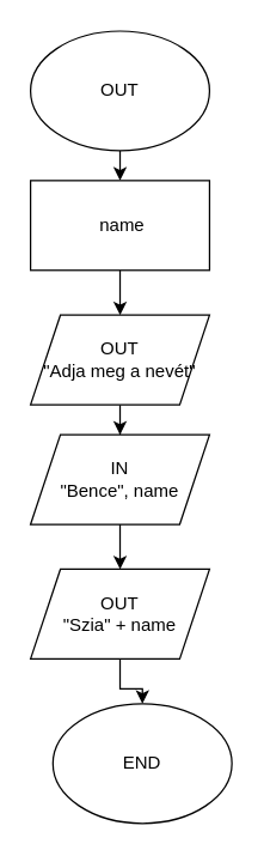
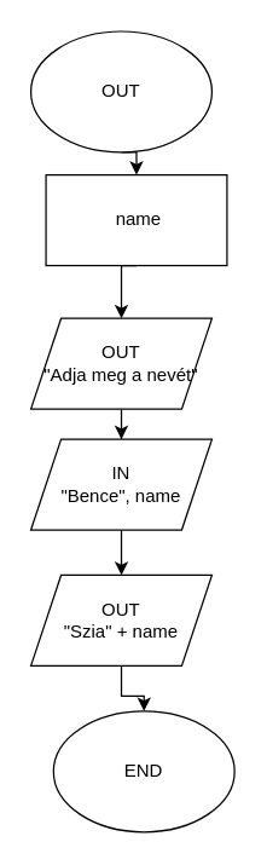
  <mxCell id="0" />
  <mxCell id="1" parent="0" />
  <mxCell id="2" style="edgeStyle=orthogonalEdgeStyle;rounded=0;orthogonalLoop=1;jettySize=auto;html=1;exitX=0.5;exitY=1;exitDx=0;exitDy=0;entryX=0.5;entryY=0;entryDx=0;entryDy=0;" parent="1" source="3" target="8" edge="1"><mxGeometry relative="1" as="geometry" /></mxCell>
  <mxCell id="3" value="&lt;div&gt;OUT&lt;/div&gt;" style="ellipse;whiteSpace=wrap;html=1;" parent="1" vertex="1"><mxGeometry x="20" y="20" width="120" height="80" as="geometry" /></mxCell>
  <mxCell id="4" style="edgeStyle=orthogonalEdgeStyle;rounded=0;orthogonalLoop=1;jettySize=auto;html=1;entryX=0.5;entryY=0;entryDx=0;entryDy=0;" parent="1" source="5" target="6" edge="1"><mxGeometry relative="1" as="geometry" /></mxCell>
  <mxCell id="5" value="OUT&lt;br&gt;&lt;div&gt;&quot;Szia&quot; + name&lt;/div&gt;" style="shape=parallelogram;perimeter=parallelogramPerimeter;whiteSpace=wrap;html=1;fixedSize=1;" parent="1" vertex="1"><mxGeometry x="20" y="380" width="120" height="60" as="geometry" /></mxCell>
  <mxCell id="6" value="END" style="ellipse;whiteSpace=wrap;html=1;" parent="1" vertex="1"><mxGeometry x="35" y="470" width="120" height="80" as="geometry" /></mxCell>
  <mxCell id="7" style="edgeStyle=orthogonalEdgeStyle;rounded=0;orthogonalLoop=1;jettySize=auto;html=1;exitX=0.5;exitY=1;exitDx=0;exitDy=0;entryX=0.5;entryY=0;entryDx=0;entryDy=0;" parent="1" source="8" target="10" edge="1"><mxGeometry relative="1" as="geometry" /></mxCell>
- <mxCell id="8" value="&amp;nbsp;name" style="rounded=0;whiteSpace=wrap;html=1;" parent="1" vertex="1"><mxGeometry x="20" y="120" width="120" height="60" as="geometry" /></mxCell>
+ <mxCell id="8" value="&amp;nbsp;name" style="rounded=0;whiteSpace=wrap;html=1;" parent="1" vertex="1"><mxGeometry x="30" y="115" width="120" height="60" as="geometry" /></mxCell>
  <mxCell id="9" style="edgeStyle=orthogonalEdgeStyle;rounded=0;orthogonalLoop=1;jettySize=auto;html=1;entryX=0.5;entryY=0;entryDx=0;entryDy=0;" parent="1" source="10" target="12" edge="1"><mxGeometry relative="1" as="geometry" /></mxCell>
  <mxCell id="10" value="OUT&lt;br&gt;&quot;Adja meg a nevét&quot;" style="shape=parallelogram;perimeter=parallelogramPerimeter;whiteSpace=wrap;html=1;fixedSize=1;" parent="1" vertex="1"><mxGeometry x="20" y="210" width="120" height="60" as="geometry" /></mxCell>
  <mxCell id="11" style="edgeStyle=orthogonalEdgeStyle;rounded=0;orthogonalLoop=1;jettySize=auto;html=1;entryX=0.5;entryY=0;entryDx=0;entryDy=0;" parent="1" source="12" target="5" edge="1"><mxGeometry relative="1" as="geometry" /></mxCell>
  <mxCell id="12" value="IN&lt;br&gt;&quot;Bence&quot;, name" style="shape=parallelogram;perimeter=parallelogramPerimeter;whiteSpace=wrap;html=1;fixedSize=1;" parent="1" vertex="1"><mxGeometry x="20" y="290" width="120" height="60" as="geometry" /></mxCell>
